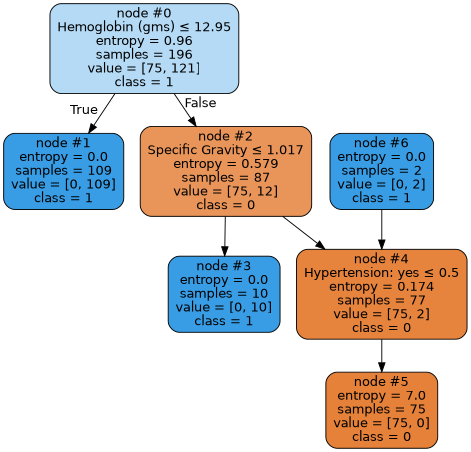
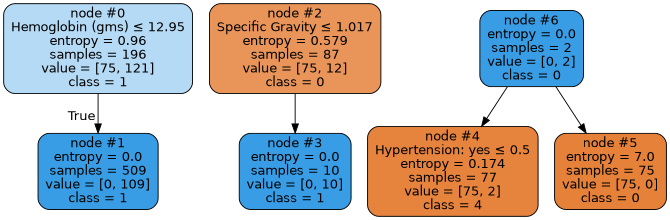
  digraph {
    node [color=black fillcolor="#399de5" fontname=helvetica shape=box style="filled, rounded"]
    edge [fontname=helvetica]
    n1 [fillcolor="#b4daf5" label=<node &#35;0<br/>Hemoglobin (gms) &le; 12.95<br/>entropy = 0.96<br/>samples = 196<br/>value = [75, 121]<br/>class = 1>]
-   n2 [label=<node &#35;1<br/>entropy = 0.0<br/>samples = 109<br/>value = [0, 109]<br/>class = 1>]
+   n2 [label=<node &#35;1<br/>entropy = 0.0<br/>samples = 509<br/>value = [0, 109]<br/>class = 1>]
    n3 [fillcolor="#e99559" label=<node &#35;2<br/>Specific Gravity &le; 1.017<br/>entropy = 0.579<br/>samples = 87<br/>value = [75, 12]<br/>class = 0>]
    n4 [label=<node &#35;3<br/>entropy = 0.0<br/>samples = 10<br/>value = [0, 10]<br/>class = 1>]
-   n5 [fillcolor="#e6843e" label=<node &#35;4<br/>Hypertension: yes &le; 0.5<br/>entropy = 0.174<br/>samples = 77<br/>value = [75, 2]<br/>class = 0>]
+   n5 [fillcolor="#e6843e" label=<node &#35;4<br/>Hypertension: yes &le; 0.5<br/>entropy = 0.174<br/>samples = 77<br/>value = [75, 2]<br/>class = 4>]
    n6 [fillcolor="#e58139" label=<node &#35;5<br/>entropy = 7.0<br/>samples = 75<br/>value = [75, 0]<br/>class = 0>]
-   n7 [label=<node &#35;6<br/>entropy = 0.0<br/>samples = 2<br/>value = [0, 2]<br/>class = 1>]
+   n7 [label=<node &#35;6<br/>entropy = 0.0<br/>samples = 2<br/>value = [0, 2]<br/>class = 0>]
    n1 -> n2 [headlabel=True labelangle=45 labeldistance=2.5]
-   n1 -> n3 [headlabel=False labelangle=-45 labeldistance=2.5]
    n3 -> n4
-   n3 -> n5
-   n5 -> n6
+   n7 -> n6
    n7 -> n5
  }
